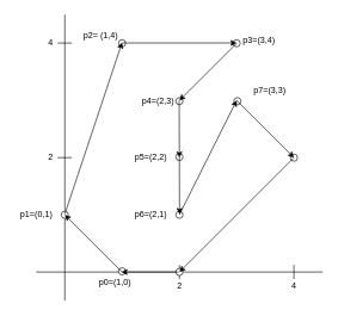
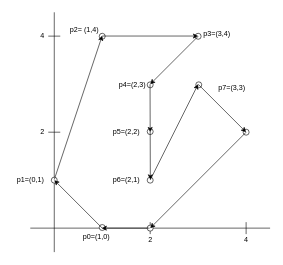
  <mxCell id="0" />
  <mxCell id="1" parent="0" />
  <mxCell id="2" value="" style="ellipse;whiteSpace=wrap;html=1;aspect=fixed;" vertex="1" parent="1"><mxGeometry x="245" y="214" width="10" height="10" as="geometry" /></mxCell>
  <mxCell id="3" value="" style="ellipse;whiteSpace=wrap;html=1;aspect=fixed;" parent="1" vertex="1"><mxGeometry x="165" y="55" width="10" height="10" as="geometry" /></mxCell>
  <mxCell id="4" value="" style="ellipse;whiteSpace=wrap;html=1;aspect=fixed;" parent="1" vertex="1"><mxGeometry x="326" y="136" width="10" height="10" as="geometry" /></mxCell>
  <mxCell id="5" value="" style="ellipse;whiteSpace=wrap;html=1;aspect=fixed;" parent="1" vertex="1"><mxGeometry x="405" y="215" width="10" height="10" as="geometry" /></mxCell>
  <mxCell id="6" value="" style="endArrow=none;html=1;" parent="1" edge="1"><mxGeometry width="50" height="50" relative="1" as="geometry"><mxPoint x="50" y="380" as="sourcePoint" /><mxPoint x="450" y="380" as="targetPoint" /></mxGeometry></mxCell>
  <mxCell id="7" value="" style="endArrow=none;html=1;" parent="1" source="19" edge="1"><mxGeometry x="199" y="120" width="50" height="50" as="geometry"><mxPoint x="90" y="420" as="sourcePoint" /><mxPoint x="90" y="20" as="targetPoint" /></mxGeometry></mxCell>
  <mxCell id="8" value="" style="ellipse;whiteSpace=wrap;html=1;aspect=fixed;" parent="1" vertex="1"><mxGeometry x="165" y="374" width="10" height="10" as="geometry" /></mxCell>
  <mxCell id="9" value="p0=(1,0)" style="text;html=1;align=center;verticalAlign=middle;resizable=0;points=[];autosize=1;" parent="1" vertex="1"><mxGeometry x="130" y="385" width="60" height="20" as="geometry" /></mxCell>
  <mxCell id="10" value="" style="endArrow=none;html=1;" parent="1" source="25" edge="1"><mxGeometry width="50" height="50" relative="1" as="geometry"><mxPoint x="250" y="390" as="sourcePoint" /><mxPoint x="250" y="370" as="targetPoint" /></mxGeometry></mxCell>
  <mxCell id="11" value="" style="endArrow=none;html=1;" parent="1" edge="1"><mxGeometry width="50" height="50" relative="1" as="geometry"><mxPoint x="410" y="390" as="sourcePoint" /><mxPoint x="410" y="370" as="targetPoint" /></mxGeometry></mxCell>
  <mxCell id="12" value="2" style="text;html=1;align=center;verticalAlign=middle;resizable=0;points=[];autosize=1;" parent="1" vertex="1"><mxGeometry x="240" y="390" width="20" height="20" as="geometry" /></mxCell>
  <mxCell id="13" value="4" style="text;html=1;align=center;verticalAlign=middle;resizable=0;points=[];autosize=1;" parent="1" vertex="1"><mxGeometry x="400" y="390" width="20" height="20" as="geometry" /></mxCell>
  <mxCell id="14" value="" style="endArrow=none;html=1;" parent="1" edge="1"><mxGeometry width="50" height="50" relative="1" as="geometry"><mxPoint x="100" y="220" as="sourcePoint" /><mxPoint x="80" y="220" as="targetPoint" /></mxGeometry></mxCell>
  <mxCell id="15" value="" style="endArrow=none;html=1;" parent="1" edge="1"><mxGeometry width="50" height="50" relative="1" as="geometry"><mxPoint x="100" y="59.76" as="sourcePoint" /><mxPoint x="80" y="59.76" as="targetPoint" /></mxGeometry></mxCell>
  <mxCell id="16" value="2" style="text;html=1;align=center;verticalAlign=middle;resizable=0;points=[];autosize=1;" parent="1" vertex="1"><mxGeometry x="60" y="210" width="20" height="20" as="geometry" /></mxCell>
  <mxCell id="17" value="4" style="text;html=1;align=center;verticalAlign=middle;resizable=0;points=[];autosize=1;" parent="1" vertex="1"><mxGeometry x="60" y="50" width="20" height="20" as="geometry" /></mxCell>
  <mxCell id="18" value="" style="endArrow=classic;html=1;" parent="1" edge="1"><mxGeometry width="50" height="50" relative="1" as="geometry"><mxPoint x="330" y="140" as="sourcePoint" /><mxPoint x="410" y="220" as="targetPoint" /></mxGeometry></mxCell>
  <mxCell id="19" value="" style="ellipse;whiteSpace=wrap;html=1;aspect=fixed;" parent="1" vertex="1"><mxGeometry x="85" y="295" width="10" height="10" as="geometry" /></mxCell>
  <mxCell id="20" value="" style="endArrow=none;html=1;" parent="1" target="19" edge="1"><mxGeometry x="199" y="120" width="50" height="50" as="geometry"><mxPoint x="90" y="420" as="sourcePoint" /><mxPoint x="90" y="20" as="targetPoint" /></mxGeometry></mxCell>
  <mxCell id="21" value="" style="endArrow=classic;html=1;" parent="1" edge="1"><mxGeometry width="50" height="50" relative="1" as="geometry"><mxPoint x="170" y="380" as="sourcePoint" /><mxPoint x="90" y="300" as="targetPoint" /></mxGeometry></mxCell>
  <mxCell id="22" value="p1=(0,1)" style="text;html=1;align=center;verticalAlign=middle;resizable=0;points=[];autosize=1;" parent="1" vertex="1"><mxGeometry x="20" y="290" width="60" height="20" as="geometry" /></mxCell>
  <mxCell id="23" value="" style="endArrow=classic;html=1;" parent="1" edge="1"><mxGeometry width="50" height="50" relative="1" as="geometry"><mxPoint x="90" y="299" as="sourcePoint" /><mxPoint x="170" y="59" as="targetPoint" /></mxGeometry></mxCell>
  <mxCell id="24" value="p2= (1,4)" style="text;html=1;align=center;verticalAlign=middle;resizable=0;points=[];autosize=1;" parent="1" vertex="1"><mxGeometry x="110" y="40" width="60" height="20" as="geometry" /></mxCell>
  <mxCell id="25" value="" style="ellipse;whiteSpace=wrap;html=1;aspect=fixed;" parent="1" vertex="1"><mxGeometry x="245" y="375" width="10" height="10" as="geometry" /></mxCell>
  <mxCell id="26" value="" style="endArrow=none;html=1;" parent="1" target="25" edge="1"><mxGeometry width="50" height="50" relative="1" as="geometry"><mxPoint x="250" y="390" as="sourcePoint" /><mxPoint x="250" y="370" as="targetPoint" /></mxGeometry></mxCell>
  <mxCell id="27" value="" style="endArrow=classic;html=1;" parent="1" edge="1"><mxGeometry width="50" height="50" relative="1" as="geometry"><mxPoint x="410" y="220" as="sourcePoint" /><mxPoint x="250" y="380" as="targetPoint" /></mxGeometry></mxCell>
- <mxCell id="28" value="p7=(3,3)" style="text;html=1;align=center;verticalAlign=middle;resizable=0;points=[];autosize=1;" parent="1" vertex="1"><mxGeometry x="346" y="116" width="60" height="20" as="geometry" /></mxCell>
+ <mxCell id="28" value="p7=(3,3)" style="text;html=1;align=center;verticalAlign=middle;resizable=0;points=[];autosize=1;" parent="1" vertex="1"><mxGeometry x="356" y="136" width="60" height="20" as="geometry" /></mxCell>
  <mxCell id="29" value="&lt;font&gt;p3=(3,4)&lt;/font&gt;" style="text;html=1;align=center;verticalAlign=middle;resizable=0;points=[];autosize=1;" parent="1" vertex="1"><mxGeometry x="331" y="46" width="60" height="20" as="geometry" /></mxCell>
  <mxCell id="30" value="&lt;font&gt;p4=(2,3)&lt;/font&gt;" style="text;html=1;align=center;verticalAlign=middle;resizable=0;points=[];autosize=1;" parent="1" vertex="1"><mxGeometry x="190" y="131" width="60" height="20" as="geometry" /></mxCell>
  <mxCell id="31" value="&lt;font&gt;p6=(2,1)&lt;/font&gt;" style="text;html=1;align=center;verticalAlign=middle;resizable=0;points=[];autosize=1;" parent="1" vertex="1"><mxGeometry x="180" y="290" width="60" height="20" as="geometry" /></mxCell>
  <mxCell id="32" value="" style="ellipse;whiteSpace=wrap;html=1;aspect=fixed;" parent="1" vertex="1"><mxGeometry x="325" y="55" width="10" height="10" as="geometry" /></mxCell>
  <mxCell id="33" value="" style="ellipse;whiteSpace=wrap;html=1;aspect=fixed;" parent="1" vertex="1"><mxGeometry x="245" y="136" width="10" height="10" as="geometry" /></mxCell>
  <mxCell id="34" value="" style="ellipse;whiteSpace=wrap;html=1;aspect=fixed;" parent="1" vertex="1"><mxGeometry x="245" y="295" width="10" height="10" as="geometry" /></mxCell>
  <mxCell id="35" value="" style="endArrow=classic;html=1;fontColor=#7EA6E0;" parent="1" edge="1"><mxGeometry x="435" y="315" width="50" height="50" as="geometry"><mxPoint x="330" y="60" as="sourcePoint" /><mxPoint x="250" y="140" as="targetPoint" /></mxGeometry></mxCell>
  <mxCell id="36" value="" style="endArrow=classic;html=1;fontColor=#7EA6E0;" parent="1" edge="1"><mxGeometry x="435" y="315" width="50" height="50" as="geometry"><mxPoint x="249.76" y="140" as="sourcePoint" /><mxPoint x="250" y="220" as="targetPoint" /></mxGeometry></mxCell>
  <mxCell id="37" value="" style="endArrow=classic;html=1;" parent="1" edge="1"><mxGeometry width="50" height="50" relative="1" as="geometry"><mxPoint x="170" y="59.6" as="sourcePoint" /><mxPoint x="330" y="59.6" as="targetPoint" /></mxGeometry></mxCell>
  <mxCell id="38" value="" style="endArrow=classic;html=1;" parent="1" edge="1"><mxGeometry width="50" height="50" relative="1" as="geometry"><mxPoint x="250" y="299.8" as="sourcePoint" /><mxPoint x="330" y="140" as="targetPoint" /></mxGeometry></mxCell>
  <mxCell id="39" value="" style="endArrow=classic;html=1;" parent="1" edge="1"><mxGeometry width="50" height="50" relative="1" as="geometry"><mxPoint x="249" y="380" as="sourcePoint" /><mxPoint x="169" y="380" as="targetPoint" /></mxGeometry></mxCell>
  <mxCell id="40" value="" style="endArrow=classic;html=1;fontColor=#7EA6E0;" edge="1" parent="1"><mxGeometry x="435.24" y="394" width="50" height="50" as="geometry"><mxPoint x="250" y="219" as="sourcePoint" /><mxPoint x="250.24" y="299" as="targetPoint" /></mxGeometry></mxCell>
  <mxCell id="41" value="&lt;font&gt;p5=(2,2)&lt;/font&gt;" style="text;html=1;align=center;verticalAlign=middle;resizable=0;points=[];autosize=1;" vertex="1" parent="1"><mxGeometry x="180" y="209" width="60" height="20" as="geometry" /></mxCell>
